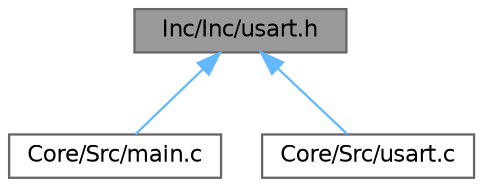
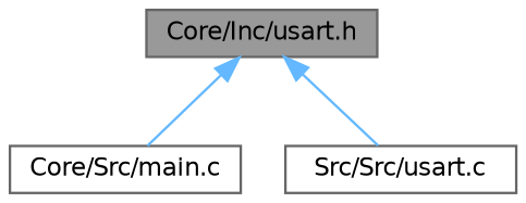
  digraph {
    node [color=grey40 fillcolor=white fontname=Helvetica fontsize=10 shape=box style=filled]
    edge [color=steelblue1 dir=back fontname=Helvetica fontsize=10 labelfontname=Helvetica labelfontsize=10 style=solid]
-   n1 [color=gray40 fillcolor=grey60 fontcolor=black height=0.2 label="Inc/Inc/usart.h" width=0.4]
+   n1 [color=gray40 fillcolor=grey60 fontcolor=black height=0.2 label="Core/Inc/usart.h" width=0.4]
    n2 [height=0.2 label="Core/Src/main.c" width=0.4]
-   n3 [height=0.2 label="Core/Src/usart.c" width=0.4]
+   n3 [height=0.2 label="Src/Src/usart.c" width=0.4]
    n1 -> n2
    n1 -> n3
  }
